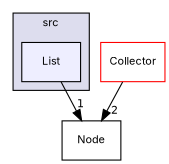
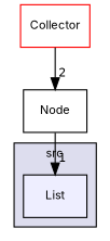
  digraph {
    compound=true
    fontname=Inter
    node [fontname=Inter fontsize=10 shape=box style=filled]
    edge [fontname=Inter labeldistance=1.5 labelfontname=Helvetica labelfontsize=10]
    n1 [fillcolor="#eeeeff" label=List pencolor=black]
    n2 [label="Node" style=""]
    n3 [color=red fillcolor=white label=Collector]
    subgraph cluster_1 {
      bgcolor="#ddddee"
      fontsize=10
      label=src
      pencolor=black
      n1
    }
-   n1 -> n2 [headlabel=1]
+   n2 -> n1 [headlabel=1]
    n3 -> n2 [headlabel=2]
  }
